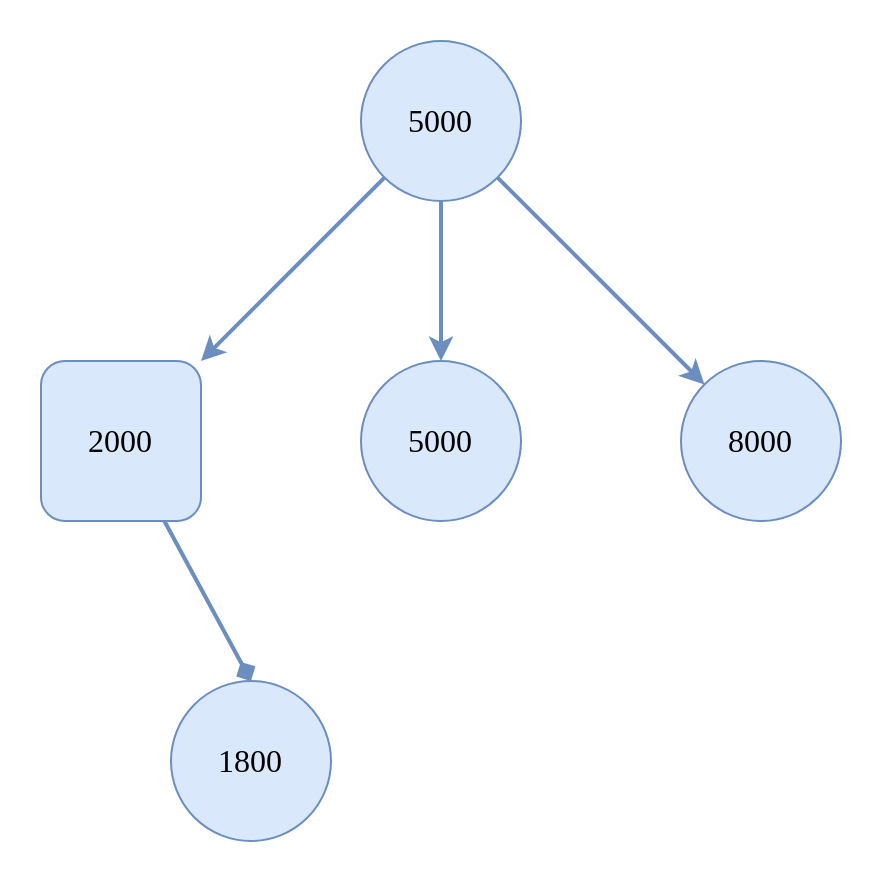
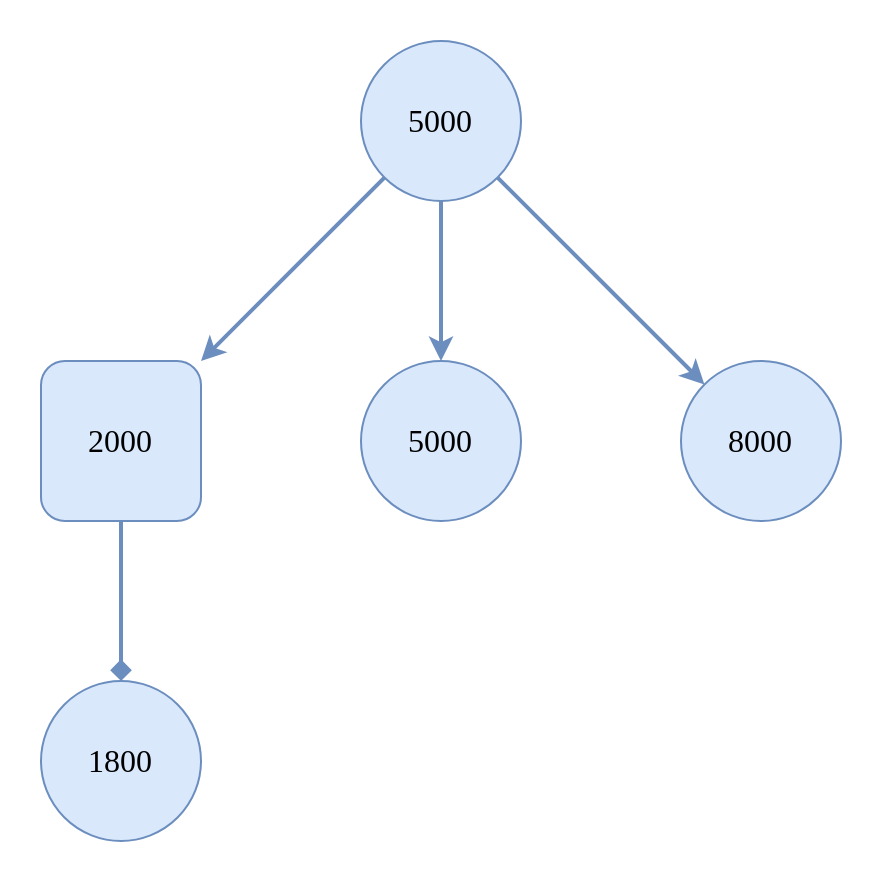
  <mxCell id="0" />
  <mxCell id="1" parent="0" />
  <mxCell id="2" value="5000" style="ellipse;whiteSpace=wrap;html=1;aspect=fixed;rounded=1;shadow=0;strokeColor=#6c8ebf;strokeWidth=1;fontFamily=Ubuntu;fontSize=16;fontStyle=0;fillColor=#dae8fc;" vertex="1" parent="1"><mxGeometry x="180" y="20" width="80" height="80" as="geometry" /></mxCell>
  <mxCell id="3" value="2000" style="whiteSpace=wrap;html=1;aspect=fixed;shadow=0;strokeColor=#6c8ebf;strokeWidth=1;fontFamily=Ubuntu;fontSize=16;fontStyle=0;fillColor=#dae8fc;rounded=1;" vertex="1" parent="1"><mxGeometry x="20" y="180" width="80" height="80" as="geometry" /></mxCell>
  <mxCell id="4" value="5000" style="ellipse;whiteSpace=wrap;html=1;aspect=fixed;rounded=1;shadow=0;strokeColor=#6c8ebf;strokeWidth=1;fontFamily=Ubuntu;fontSize=16;fontStyle=0;fillColor=#dae8fc;" vertex="1" parent="1"><mxGeometry x="180" y="180" width="80" height="80" as="geometry" /></mxCell>
  <mxCell id="5" value="8000" style="ellipse;whiteSpace=wrap;html=1;aspect=fixed;rounded=1;shadow=0;strokeColor=#6c8ebf;strokeWidth=1;fontFamily=Ubuntu;fontSize=16;fontStyle=0;fillColor=#dae8fc;" vertex="1" parent="1"><mxGeometry x="340" y="180" width="80" height="80" as="geometry" /></mxCell>
  <mxCell id="6" value="" style="endArrow=classic;html=1;rounded=1;shadow=0;strokeColor=#6c8ebf;strokeWidth=2;fontFamily=Ubuntu;fontSize=14;fontStyle=0;fillColor=#dae8fc;exitX=0;exitY=1;exitDx=0;exitDy=0;" edge="1" parent="1" source="2" target="3"><mxGeometry width="50" height="50" relative="1" as="geometry"><mxPoint x="180" y="270" as="sourcePoint" /><mxPoint x="230" y="220" as="targetPoint" /></mxGeometry></mxCell>
  <mxCell id="7" value="" style="endArrow=classic;html=1;rounded=1;shadow=0;strokeColor=#6c8ebf;strokeWidth=2;fontFamily=Ubuntu;fontSize=14;fontStyle=0;fillColor=#dae8fc;entryX=0.5;entryY=0;entryDx=0;entryDy=0;" edge="1" parent="1" source="2" target="4"><mxGeometry width="50" height="50" relative="1" as="geometry"><mxPoint x="180" y="270" as="sourcePoint" /><mxPoint x="230" y="220" as="targetPoint" /></mxGeometry></mxCell>
  <mxCell id="8" value="" style="endArrow=classic;html=1;rounded=1;shadow=0;strokeColor=#6c8ebf;strokeWidth=2;fontFamily=Ubuntu;fontSize=14;fontStyle=0;fillColor=#dae8fc;" edge="1" parent="1" source="2" target="5"><mxGeometry width="50" height="50" relative="1" as="geometry"><mxPoint x="180" y="270" as="sourcePoint" /><mxPoint x="230" y="220" as="targetPoint" /></mxGeometry></mxCell>
- <mxCell id="9" value="1800" style="ellipse;whiteSpace=wrap;html=1;aspect=fixed;rounded=1;shadow=0;strokeColor=#6c8ebf;strokeWidth=1;fontFamily=Ubuntu;fontSize=16;fontStyle=0;fillColor=#dae8fc;" vertex="1" parent="1"><mxGeometry x="85" y="340" width="80" height="80" as="geometry" /></mxCell>
+ <mxCell id="9" value="1800" style="ellipse;whiteSpace=wrap;html=1;aspect=fixed;rounded=1;shadow=0;strokeColor=#6c8ebf;strokeWidth=1;fontFamily=Ubuntu;fontSize=16;fontStyle=0;fillColor=#dae8fc;" vertex="1" parent="1"><mxGeometry x="20" y="340" width="80" height="80" as="geometry" /></mxCell>
  <mxCell id="10" value="" style="endArrow=diamond;html=1;rounded=1;shadow=0;strokeColor=#6c8ebf;strokeWidth=2;fontFamily=Ubuntu;fontSize=14;fontStyle=0;fillColor=#dae8fc;entryX=0.5;entryY=0;entryDx=0;entryDy=0;" edge="1" parent="1" source="3" target="9"><mxGeometry width="50" height="50" relative="1" as="geometry"><mxPoint x="180" y="270" as="sourcePoint" /><mxPoint x="230" y="220" as="targetPoint" /></mxGeometry></mxCell>
